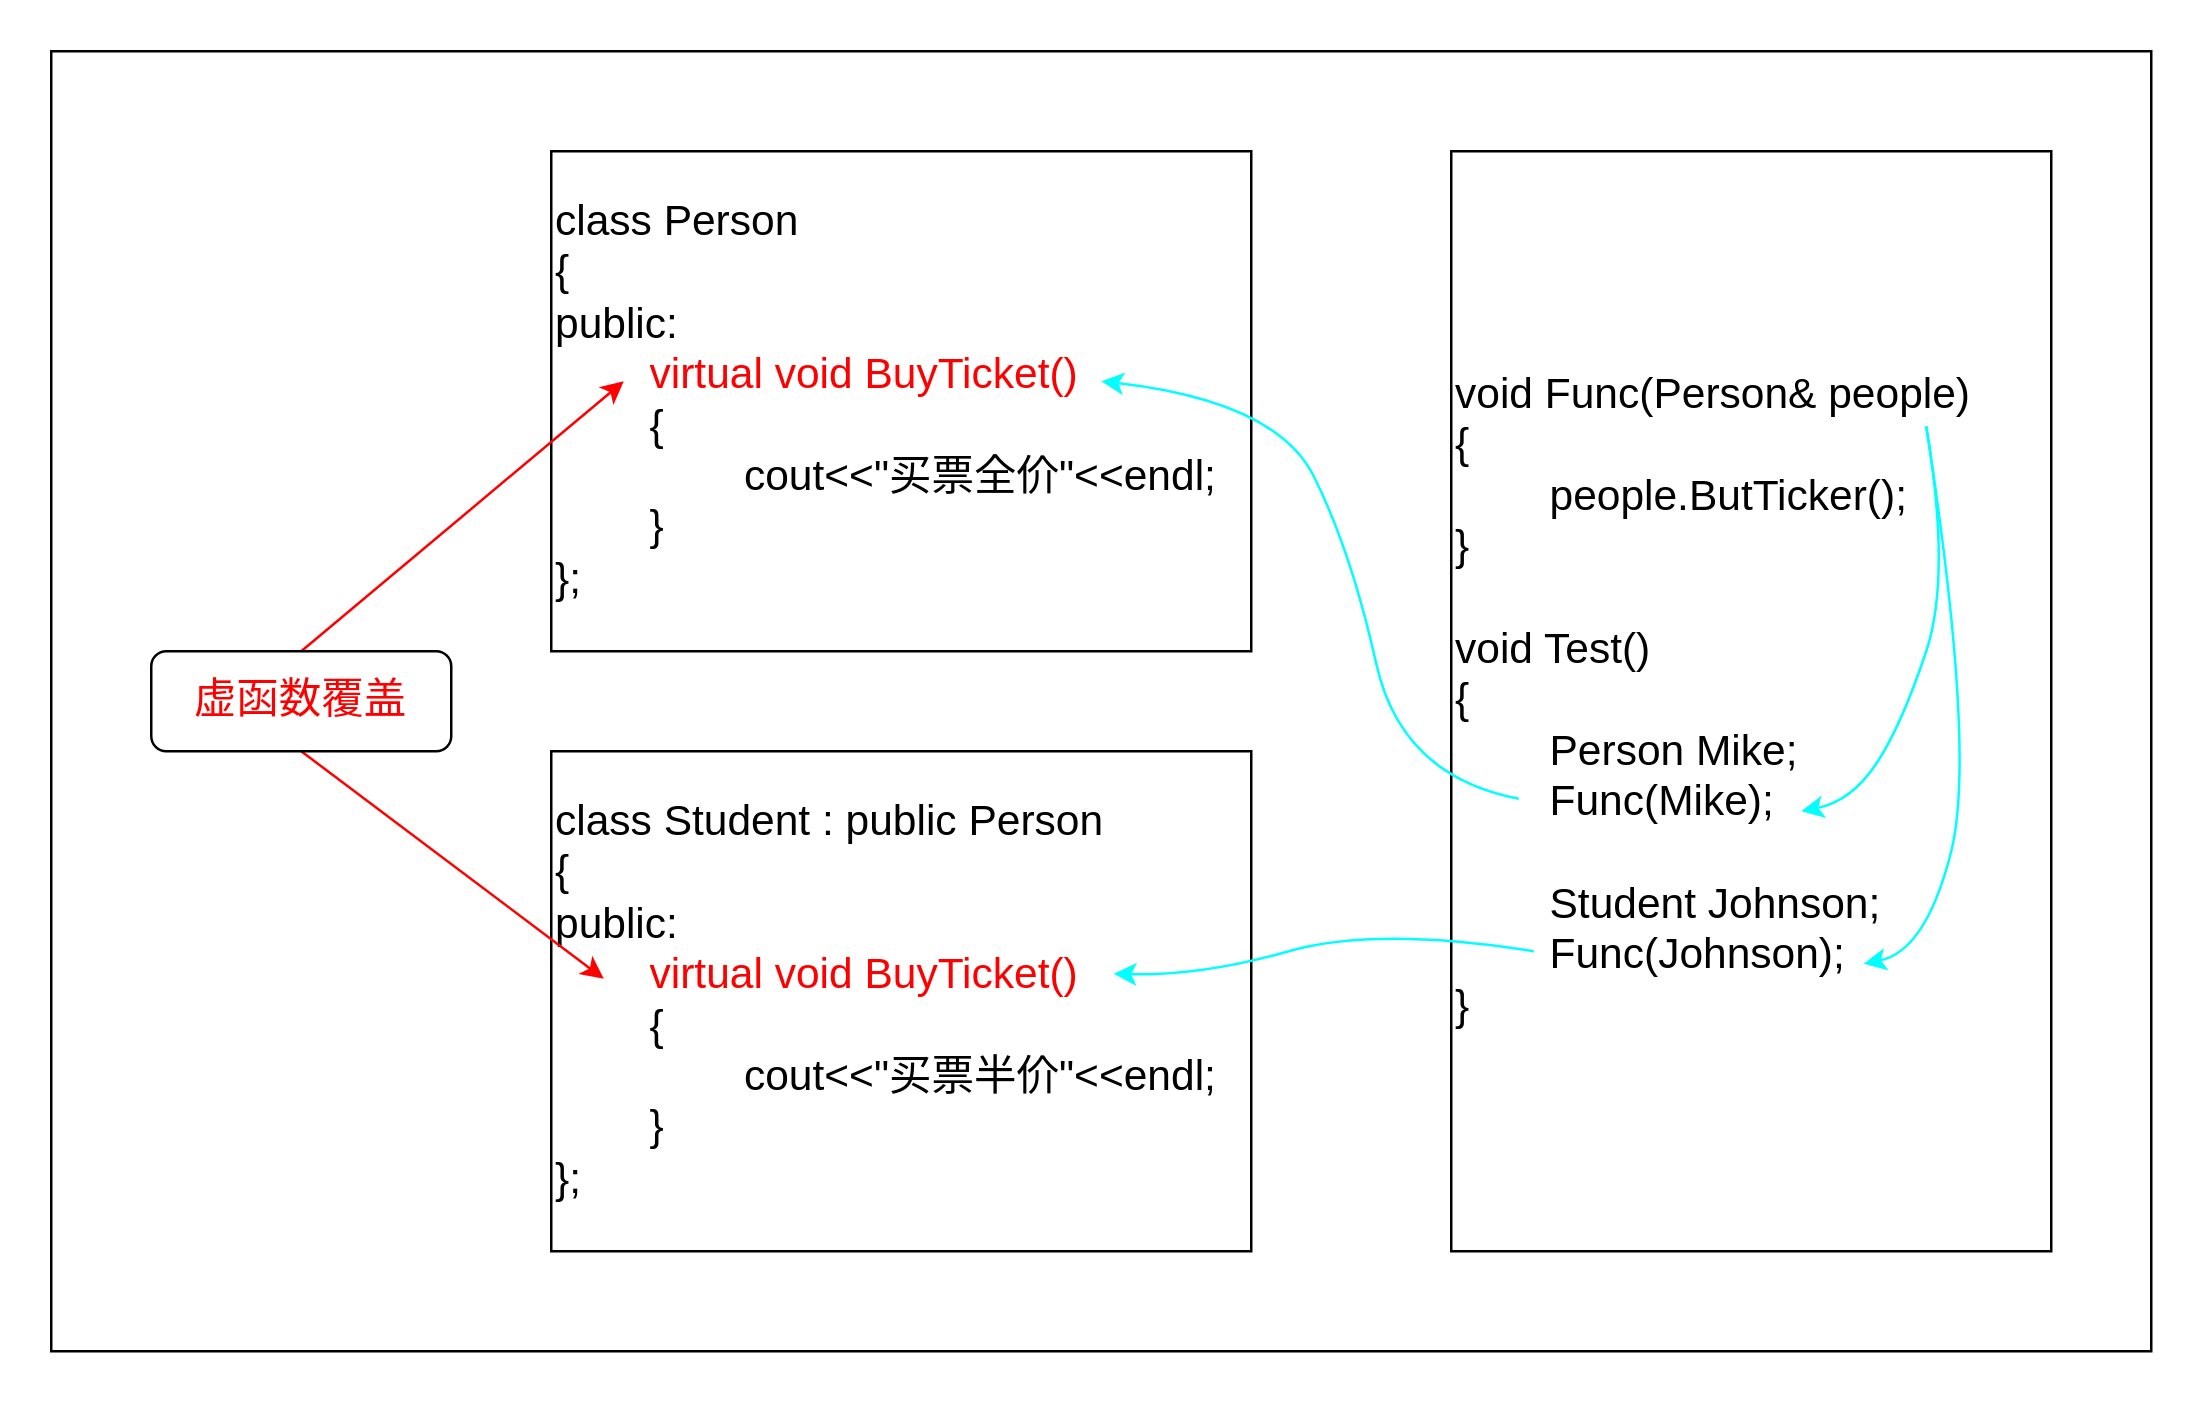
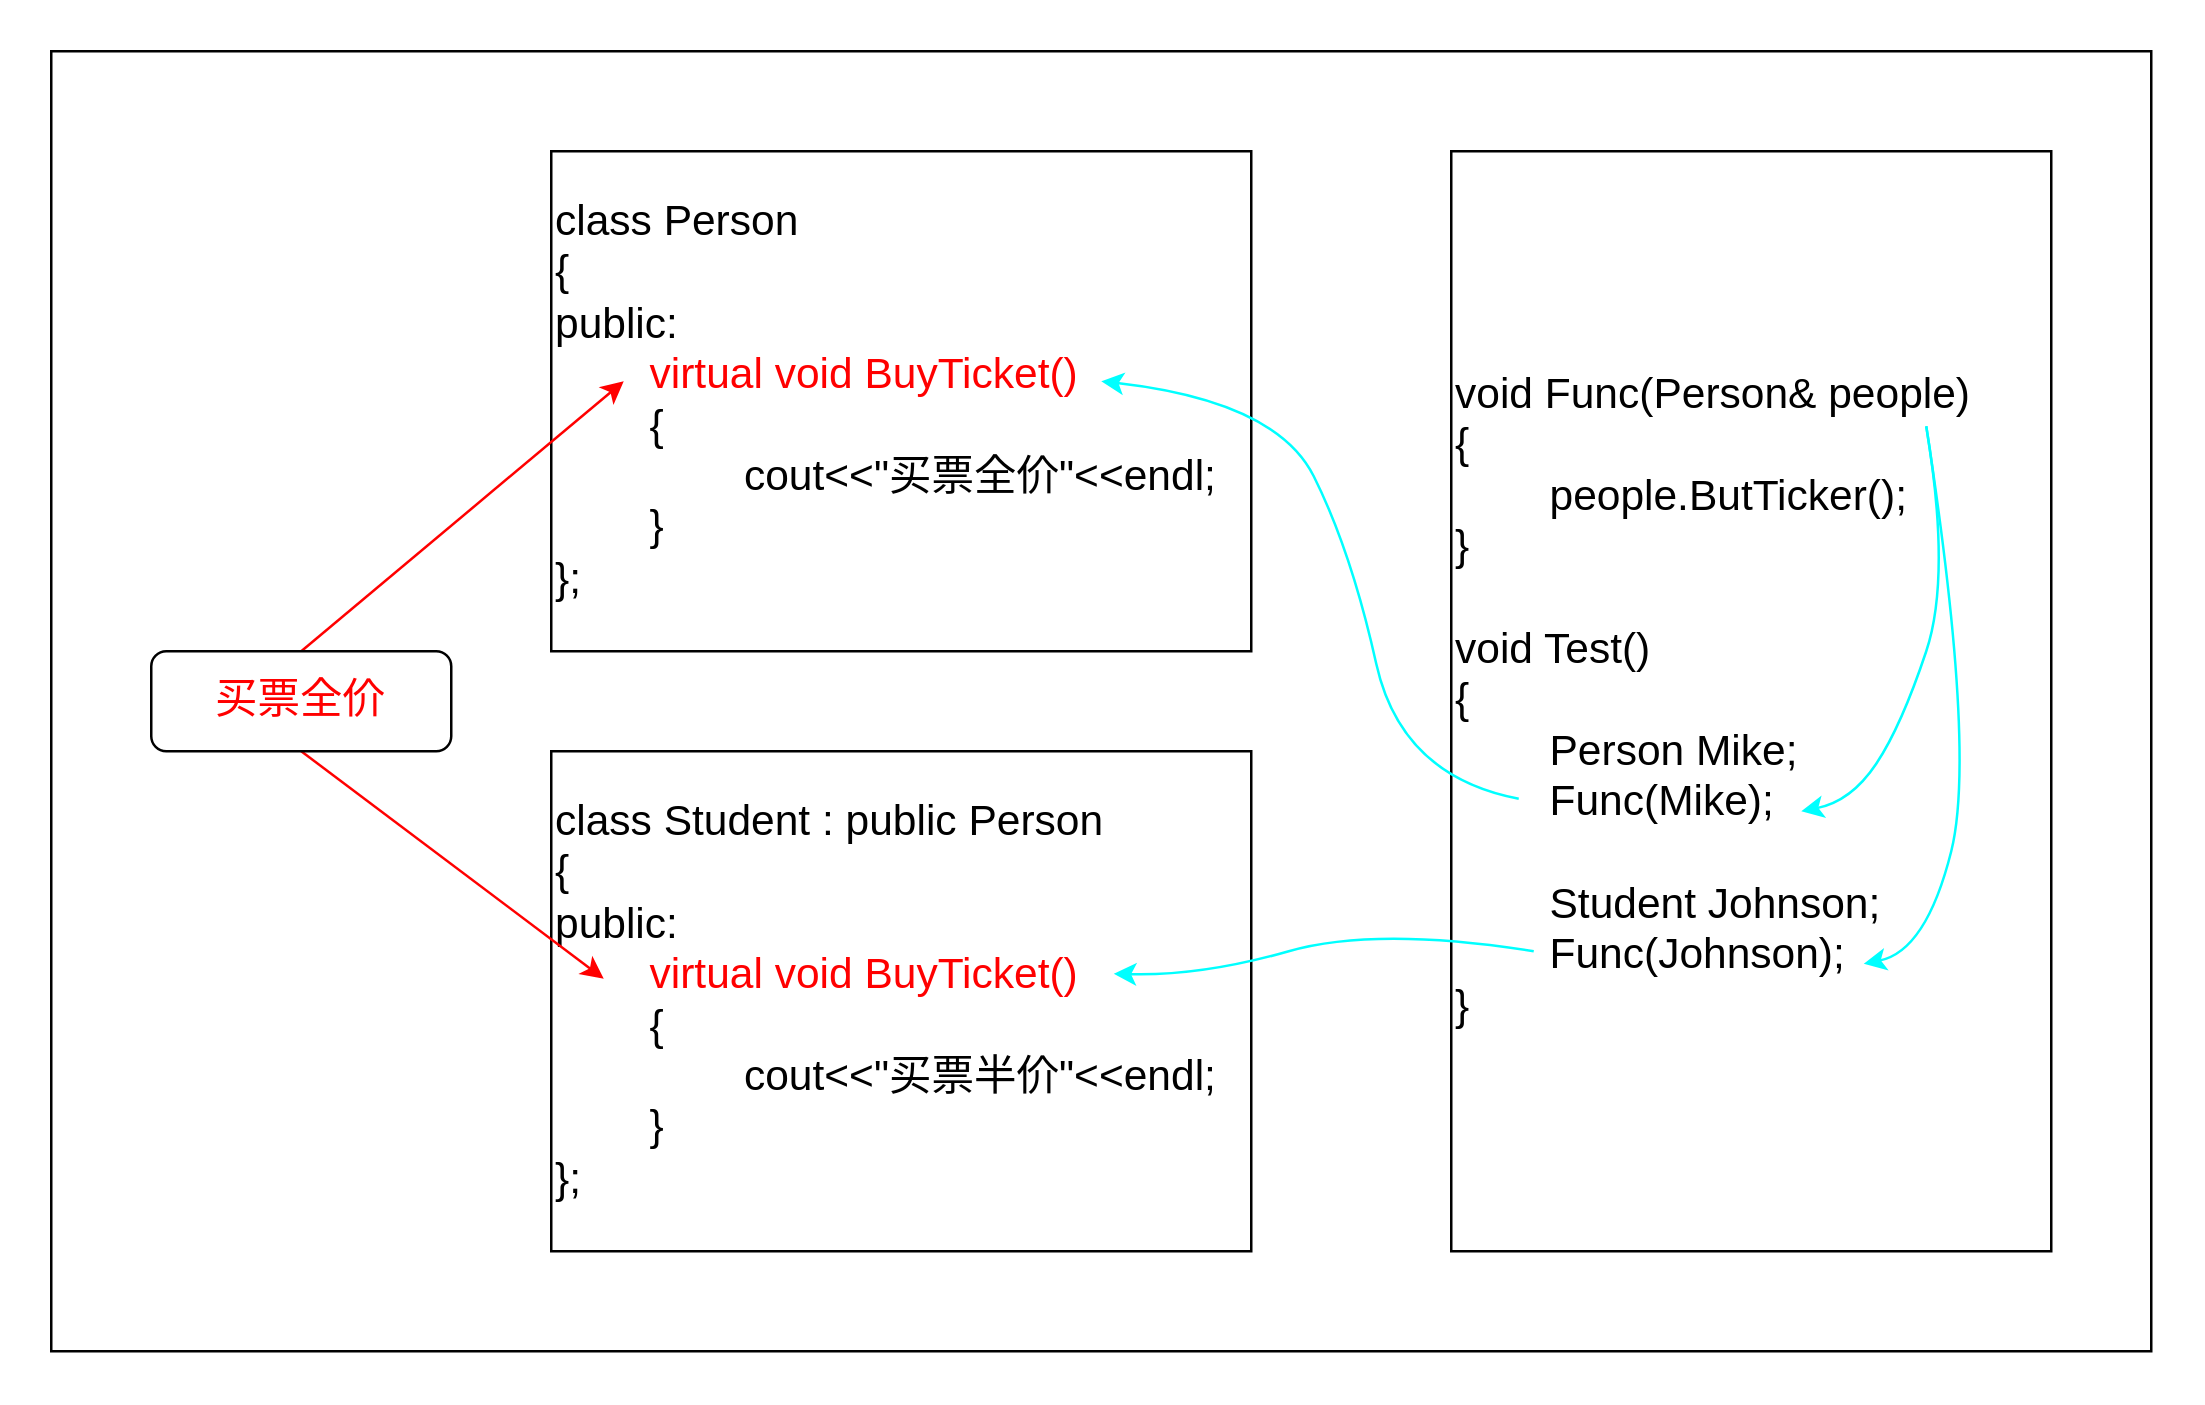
  <mxCell id="0" />
  <mxCell id="1" parent="0" />
  <mxCell id="2" value="" style="rounded=0;whiteSpace=wrap;html=1;" parent="1" vertex="1"><mxGeometry x="20" y="20" width="840" height="520" as="geometry" /></mxCell>
  <mxCell id="3" value="&lt;font style=&quot;font-size: 17px;&quot;&gt;class Person&lt;br&gt;{&lt;br&gt;public:&lt;br&gt;&lt;font color=&quot;#ff0000&quot;&gt;&lt;span style=&quot;white-space: pre;&quot;&gt;&#09;&lt;/span&gt;virtual void BuyTicket()&lt;br&gt;&lt;/font&gt;&lt;span style=&quot;white-space: pre;&quot;&gt;&#09;&lt;/span&gt;{&lt;br&gt;&lt;span style=&quot;white-space: pre;&quot;&gt;&#09;&lt;/span&gt;&lt;span style=&quot;white-space: pre;&quot;&gt;&#09;&lt;/span&gt;cout&amp;lt;&amp;lt;&quot;买票全价&quot;&amp;lt;&amp;lt;endl;&lt;br&gt;&lt;span style=&quot;white-space: pre;&quot;&gt;&#09;&lt;/span&gt;}&lt;br&gt;};&lt;/font&gt;" style="rounded=0;whiteSpace=wrap;html=1;align=left;" parent="1" vertex="1"><mxGeometry x="220" y="60" width="280" height="200" as="geometry" /></mxCell>
  <mxCell id="4" value="&lt;font style=&quot;font-size: 17px;&quot;&gt;class Student : public Person&lt;br&gt;{&lt;br&gt;public:&lt;br&gt;&lt;font color=&quot;#ff0000&quot;&gt;&lt;span style=&quot;white-space: pre;&quot;&gt;&#09;&lt;/span&gt;virtual void BuyTicket()&lt;br&gt;&lt;/font&gt;&lt;span style=&quot;white-space: pre;&quot;&gt;&#09;&lt;/span&gt;{&lt;br&gt;&lt;span style=&quot;white-space: pre;&quot;&gt;&#09;&lt;/span&gt;&lt;span style=&quot;white-space: pre;&quot;&gt;&#09;&lt;/span&gt;cout&amp;lt;&amp;lt;&quot;买票半价&quot;&amp;lt;&amp;lt;endl;&lt;br&gt;&lt;span style=&quot;white-space: pre;&quot;&gt;&#09;&lt;/span&gt;}&lt;br&gt;};&lt;/font&gt;" style="rounded=0;whiteSpace=wrap;html=1;align=left;" parent="1" vertex="1"><mxGeometry x="220" y="300" width="280" height="200" as="geometry" /></mxCell>
  <mxCell id="5" value="&lt;font style=&quot;font-size: 17px;&quot;&gt;void Func(Person&amp;amp; people)&lt;br&gt;{&lt;br&gt;&lt;span style=&quot;white-space: pre;&quot;&gt;&#09;&lt;/span&gt;people.ButTicker();&lt;br&gt;}&lt;br&gt;&lt;br&gt;void Test()&lt;br&gt;{&lt;br&gt;&lt;span style=&quot;white-space: pre;&quot;&gt;&#09;&lt;/span&gt;Person Mike;&lt;br&gt;&lt;span style=&quot;white-space: pre;&quot;&gt;&#09;&lt;/span&gt;Func(Mike);&lt;br&gt;&lt;br&gt;&lt;span style=&quot;white-space: pre;&quot;&gt;&#09;&lt;/span&gt;Student Johnson;&lt;br&gt;&lt;span style=&quot;white-space: pre;&quot;&gt;&#09;&lt;/span&gt;Func(Johnson);&lt;br&gt;}&lt;/font&gt;" style="rounded=0;whiteSpace=wrap;html=1;fontSize=15;align=left;" parent="1" vertex="1"><mxGeometry x="580" y="60" width="240" height="440" as="geometry" /></mxCell>
  <mxCell id="6" value="" style="endArrow=classic;html=1;fontSize=17;exitX=0.5;exitY=0;exitDx=0;exitDy=0;strokeColor=#FF0000;" parent="1" source="8" edge="1"><mxGeometry width="50" height="50" relative="1" as="geometry"><mxPoint x="100" y="260" as="sourcePoint" /><mxPoint x="249" y="152" as="targetPoint" /></mxGeometry></mxCell>
  <mxCell id="7" value="" style="endArrow=classic;html=1;fontSize=17;exitX=0.5;exitY=1;exitDx=0;exitDy=0;strokeColor=#FF0000;" parent="1" source="8" edge="1"><mxGeometry width="50" height="50" relative="1" as="geometry"><mxPoint x="100" y="300" as="sourcePoint" /><mxPoint x="241" y="391" as="targetPoint" /></mxGeometry></mxCell>
- <mxCell id="8" value="&lt;font color=&quot;#ff0000&quot;&gt;虚函数覆盖&lt;/font&gt;" style="rounded=1;whiteSpace=wrap;html=1;fontSize=17;" parent="1" vertex="1"><mxGeometry y="260" width="120" height="40" as="geometry" x="60" /></mxCell>
+ <mxCell id="8" value="&lt;font color=&quot;#ff0000&quot;&gt;买票全价&lt;/font&gt;" style="rounded=1;whiteSpace=wrap;html=1;fontSize=17;" parent="1" vertex="1"><mxGeometry y="260" width="120" height="40" as="geometry" x="60" /></mxCell>
  <mxCell id="9" value="" style="curved=1;endArrow=classic;html=1;strokeColor=#00FFFF;" parent="1" edge="1"><mxGeometry width="50" height="50" relative="1" as="geometry"><mxPoint x="770" y="170" as="sourcePoint" /><mxPoint x="720" y="324" as="targetPoint" /><Array as="points"><mxPoint x="780" y="230" /><mxPoint x="760" y="290" /><mxPoint x="740" y="320" /></Array></mxGeometry></mxCell>
  <mxCell id="10" value="" style="curved=1;endArrow=classic;html=1;strokeColor=#00FFFF;" parent="1" edge="1"><mxGeometry width="50" height="50" relative="1" as="geometry"><mxPoint x="770" y="170" as="sourcePoint" /><mxPoint x="745" y="385" as="targetPoint" /><Array as="points"><mxPoint x="790" y="300" /><mxPoint x="770" y="380" /></Array></mxGeometry></mxCell>
  <mxCell id="11" value="" style="curved=1;endArrow=classic;html=1;strokeColor=#00FFFF;" parent="1" edge="1"><mxGeometry width="50" height="50" relative="1" as="geometry"><mxPoint x="607" y="319" as="sourcePoint" /><mxPoint x="440" y="152" as="targetPoint" /><Array as="points"><mxPoint x="560" y="310" /><mxPoint x="540" y="220" /><mxPoint x="510" y="160" /></Array></mxGeometry></mxCell>
  <mxCell id="12" value="" style="curved=1;endArrow=classic;html=1;strokeColor=#00FFFF;" parent="1" edge="1"><mxGeometry width="50" height="50" relative="1" as="geometry"><mxPoint x="613" y="380" as="sourcePoint" /><mxPoint x="445" y="389" as="targetPoint" /><Array as="points"><mxPoint x="550" y="370" /><mxPoint x="480" y="390" /></Array></mxGeometry></mxCell>
